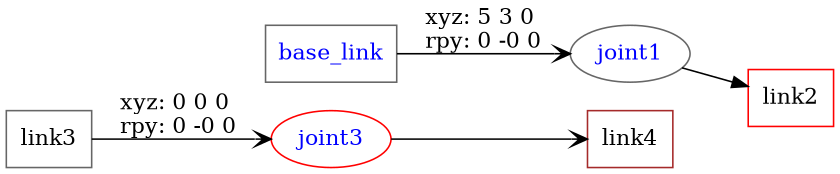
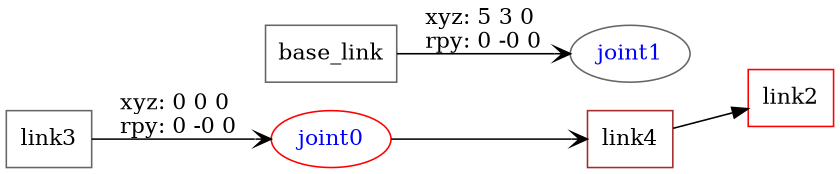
  digraph {
    rankdir=LR
    node [color=gray40 shape=box]
    edge [arrowhead=vee]
-   n1 [label=base_link fontcolor=blue]
+   n1 [label=base_link]
    joint1 [fontcolor=blue shape=ellipse]
    n3 [color=red label=link2]
    n4 [label=link3]
-   joint3 [color=red fontcolor=blue shape=ellipse]
+   joint3 [color=red fontcolor=blue shape=ellipse label=joint0]
    n6 [color=brown label=link4]
    n1 -> joint1 [label="xyz: 5 3 0 \nrpy: 0 -0 0"]
-   joint1 -> n3 [arrowhead=normal]
+   n6 -> n3 [arrowhead=normal]
    n4 -> joint3 [label="xyz: 0 0 0 \nrpy: 0 -0 0"]
    joint3 -> n6
  }
